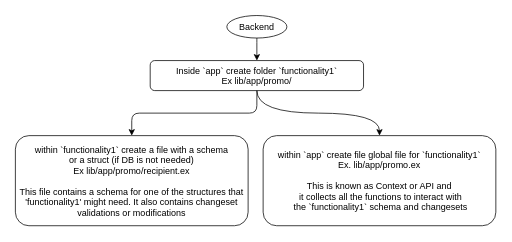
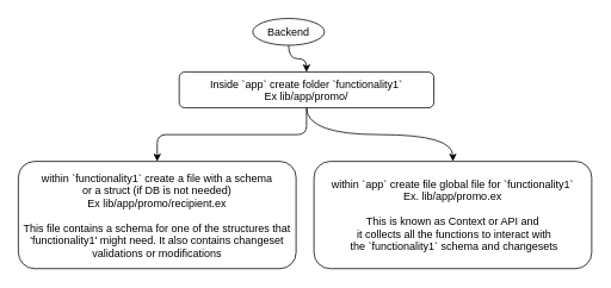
  <mxCell id="0" />
  <mxCell id="1" parent="0" />
  <mxCell id="2" style="edgeStyle=orthogonalEdgeStyle;curved=1;html=1;entryX=0.5;entryY=0;entryDx=0;entryDy=0;" edge="1" parent="1" source="3" target="5"><mxGeometry relative="1" as="geometry" /></mxCell>
- <mxCell id="3" value="Backend" style="ellipse" vertex="1" parent="1"><mxGeometry x="301.66" y="20" width="80" height="30" as="geometry" /></mxCell>
+ <mxCell id="3" value="Backend" style="ellipse" vertex="1" parent="1"><mxGeometry x="281.66" y="20" width="80" height="30" as="geometry" /></mxCell>
  <mxCell id="4" style="edgeStyle=orthogonalEdgeStyle;html=1;entryX=0.5;entryY=0;entryDx=0;entryDy=0;curved=1;" edge="1" parent="1" source="5" target="8"><mxGeometry relative="1" as="geometry" /></mxCell>
  <mxCell id="5" value="Inside `app` create folder `functionality1`&#10;Ex lib/app/promo/" style="rounded=1;" vertex="1" parent="1"><mxGeometry x="199.57" y="80" width="284.17" height="40" as="geometry" /></mxCell>
  <mxCell id="6" value="within `functionality1` create a file with a schema &#10;or a struct (if DB is not needed)&#10;Ex lib/app/promo/recipient.ex&#10;&#10;This file contains a schema for one of the structures that&#10;'functionality1' might need. It also contains changeset&#10;validations or modifications" style="rounded=1;" vertex="1" parent="1"><mxGeometry x="20" y="180" width="310" height="120" as="geometry" /></mxCell>
  <mxCell id="7" value="" style="edgeStyle=elbowEdgeStyle;elbow=vertical;" edge="1" source="5" target="6" parent="1"><mxGeometry relative="1" as="geometry" /></mxCell>
  <mxCell id="8" value="within `app` create file global file for `functionality1`&#10;Ex. lib/app/promo.ex&#10;&#10;This is known as Context or API and&#10; it collects all the functions to interact with&#10; the `functionality1` schema and changesets" style="rounded=1;" vertex="1" parent="1"><mxGeometry x="350" y="180" width="310" height="120" as="geometry" /></mxCell>
